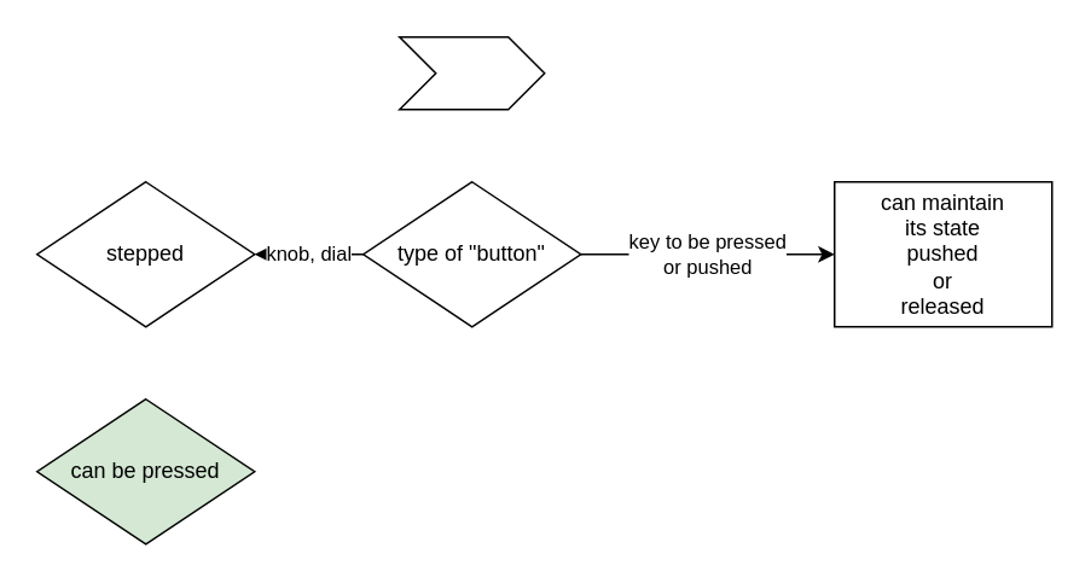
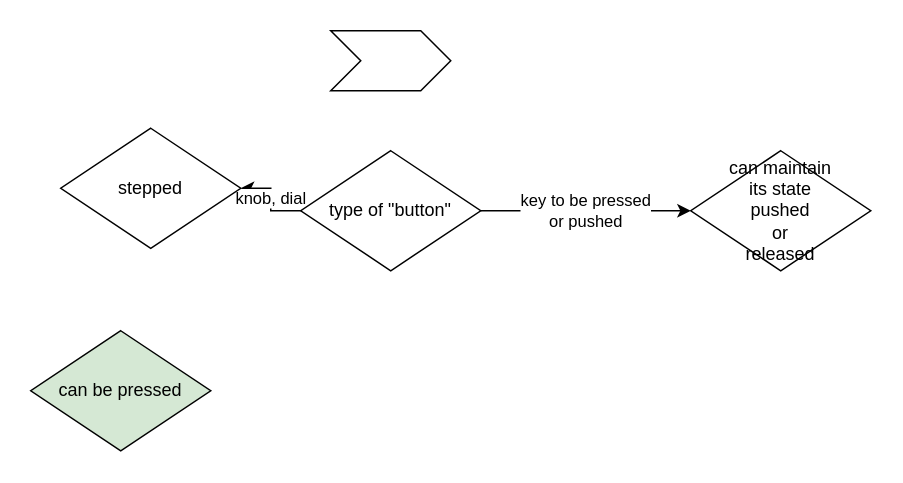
  <mxCell id="0" />
  <mxCell id="1" parent="0" />
  <mxCell id="2" value="" style="shape=step;perimeter=stepPerimeter;whiteSpace=wrap;html=1;fixedSize=1;" vertex="1" parent="1"><mxGeometry x="220" y="20" width="80" height="40" as="geometry" /></mxCell>
  <mxCell id="3" value="key to be pressed&lt;br&gt;or pushed" style="edgeStyle=orthogonalEdgeStyle;rounded=0;orthogonalLoop=1;jettySize=auto;html=1;entryX=0;entryY=0.5;entryDx=0;entryDy=0;" edge="1" parent="1" source="5" target="6"><mxGeometry relative="1" as="geometry" /></mxCell>
  <mxCell id="4" value="knob, dial" style="edgeStyle=orthogonalEdgeStyle;rounded=0;orthogonalLoop=1;jettySize=auto;html=1;" edge="1" parent="1" source="5" target="7"><mxGeometry relative="1" as="geometry" /></mxCell>
  <mxCell id="5" value="type of &quot;button&quot;" style="rhombus;whiteSpace=wrap;html=1;" vertex="1" parent="1"><mxGeometry x="200" y="100" width="120" height="80" as="geometry" /></mxCell>
- <mxCell id="6" value="can maintain&lt;br&gt;its state&lt;br&gt;pushed&lt;br&gt;or&lt;br&gt;released" style="whiteSpace=wrap;html=1;rounded=0;" vertex="1" parent="1"><mxGeometry x="460" y="100" width="120" height="80" as="geometry" /></mxCell>
- <mxCell id="7" value="stepped" style="rhombus;whiteSpace=wrap;html=1;" vertex="1" parent="1"><mxGeometry x="20" y="100" width="120" height="80" as="geometry" /></mxCell>
+ <mxCell id="6" value="can maintain&lt;br&gt;its state&lt;br&gt;pushed&lt;br&gt;or&lt;br&gt;released" style="rhombus;whiteSpace=wrap;html=1;" vertex="1" parent="1"><mxGeometry x="460" y="100" width="120" height="80" as="geometry" /></mxCell>
+ <mxCell id="7" value="stepped" style="rhombus;whiteSpace=wrap;html=1;" vertex="1" parent="1"><mxGeometry x="40" y="85" width="120" height="80" as="geometry" /></mxCell>
  <mxCell id="8" value="can be pressed" style="rhombus;whiteSpace=wrap;html=1;fillColor=#d5e8d4;" vertex="1" parent="1"><mxGeometry x="20" y="220" width="120" height="80" as="geometry" /></mxCell>
